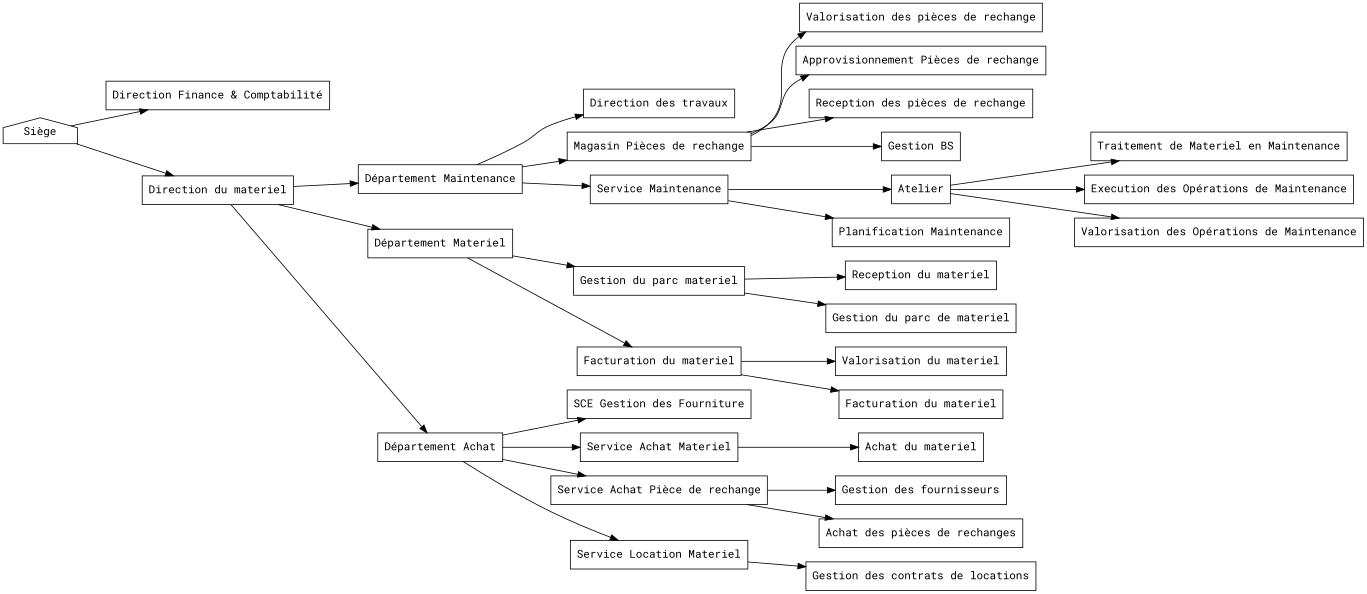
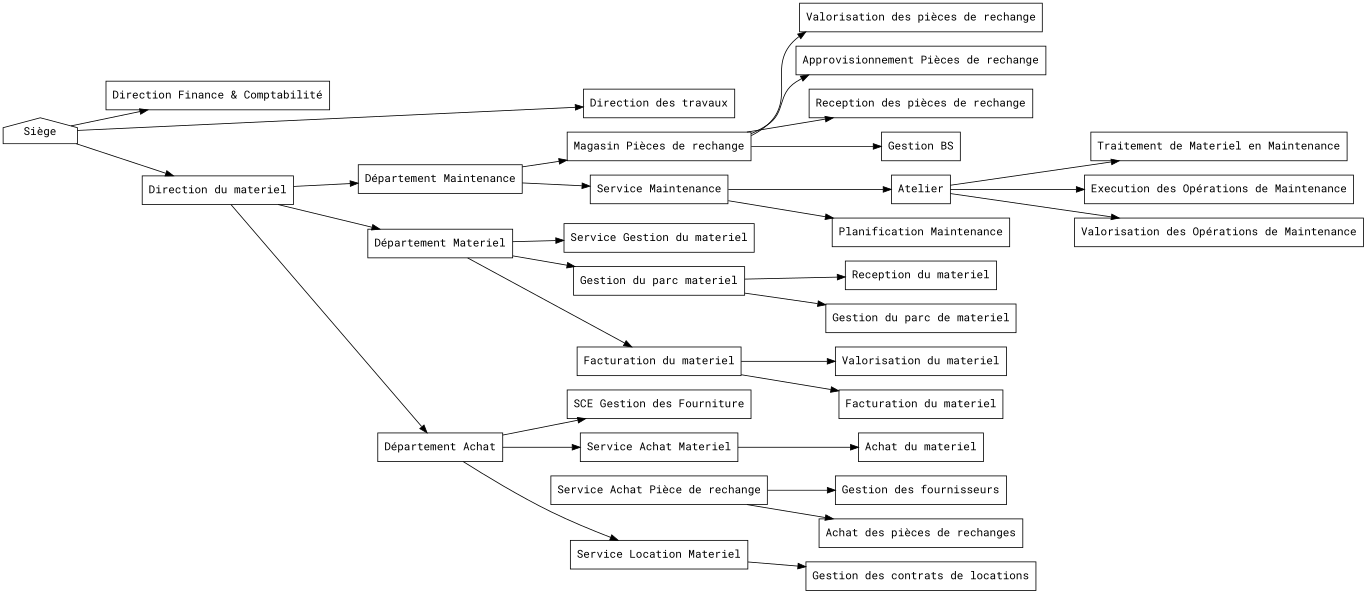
  digraph {
    fontname="Roboto Mono"
    rankdir=LR
    node [fontname="Roboto Mono" shape=box]
    edge [fontname="Roboto Mono"]
    n1 [label="Siège" shape=house]
    n2 [label="Direction Finance & Comptabilité"]
    n3 [label="Direction des travaux"]
    n4 [label="Direction du materiel"]
    n5 [label="Département Materiel"]
    n6 [label="Département Maintenance"]
    n7 [label="Département Achat"]
+   n8 [label="Service Gestion du materiel"]
    n9 [label="Gestion du parc materiel"]
    n10 [label="Facturation du materiel"]
    n11 [label="Magasin Pièces de rechange"]
    n12 [label="Service Maintenance"]
    n13 [label="SCE Gestion des Fourniture"]
    n14 [label="Service Achat Materiel"]
    n15 [label="Service Achat Pièce de rechange"]
    n16 [label="Service Location Materiel"]
    n17 [label="Reception du materiel"]
    n18 [label="Gestion du parc de materiel"]
    n19 [label="Valorisation du materiel"]
    n20 [label="Facturation du materiel"]
    n21 [label="Valorisation des pièces de rechange"]
    n22 [label="Approvisionnement Pièces de rechange"]
    n23 [label="Reception des pièces de rechange"]
    n24 [label="Gestion BS"]
    n25 [label=Atelier]
    n26 [label="Planification Maintenance"]
    n27 [label="Achat du materiel"]
    n28 [label="Gestion des fournisseurs"]
    n29 [label="Achat des pièces de rechanges"]
    n30 [label="Gestion des contrats de locations"]
    n31 [label="Traitement de Materiel en Maintenance"]
    n32 [label="Execution des Opérations de Maintenance"]
    n33 [label="Valorisation des Opérations de Maintenance"]
    n1 -> n2
-   n6 -> n3
+   n1 -> n3
    n1 -> n4
    n4 -> n5
    n4 -> n6
    n4 -> n7
+   n5 -> n8
    n5 -> n9
    n5 -> n10
    n6 -> n11
    n6 -> n12
    n7 -> n13
    n7 -> n14
-   n7 -> n15
    n7 -> n16
    n9 -> n17
    n9 -> n18
    n10 -> n19
    n10 -> n20
    n11 -> n21
    n11 -> n22
    n11 -> n23
    n11 -> n24
    n12 -> n25
    n12 -> n26
    n14 -> n27
    n15 -> n28
    n15 -> n29
    n16 -> n30
    n25 -> n31
    n25 -> n32
    n25 -> n33
  }
